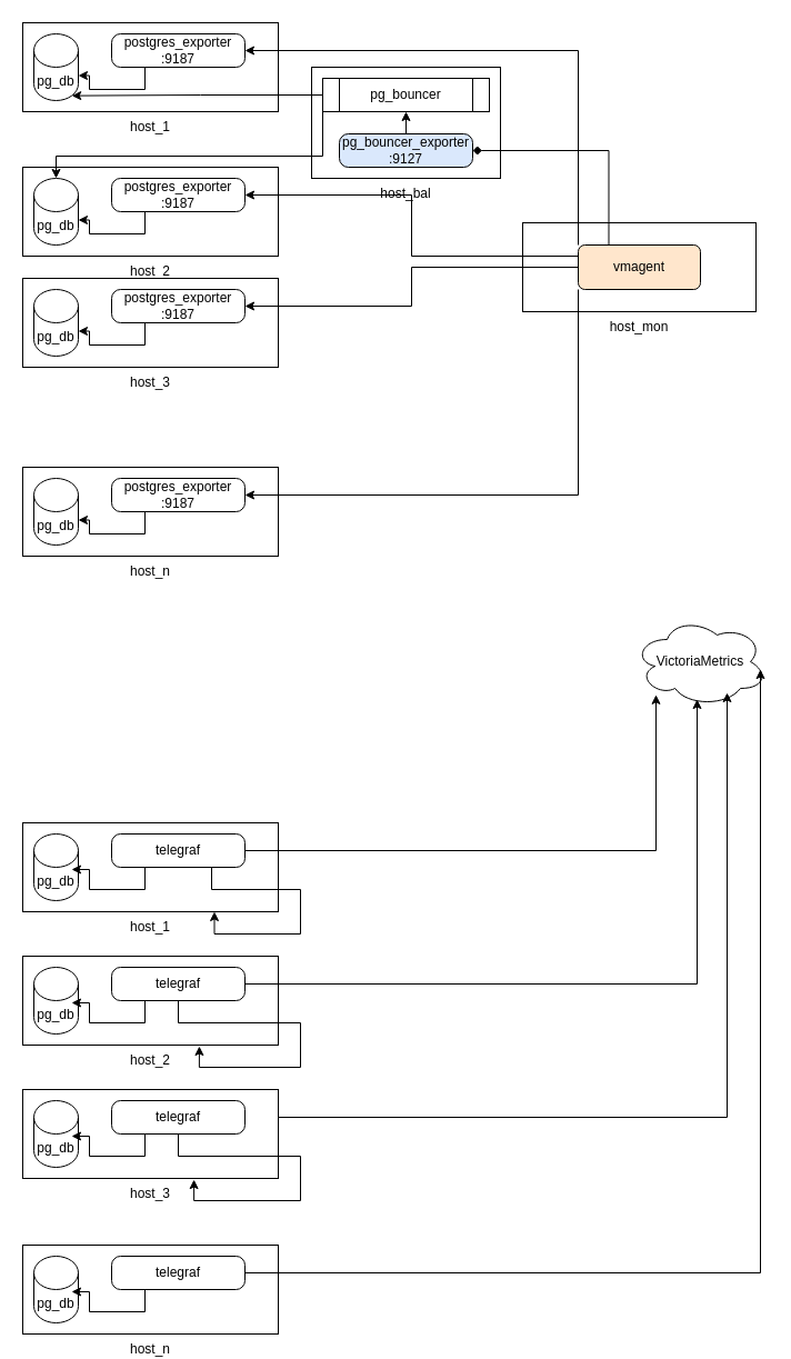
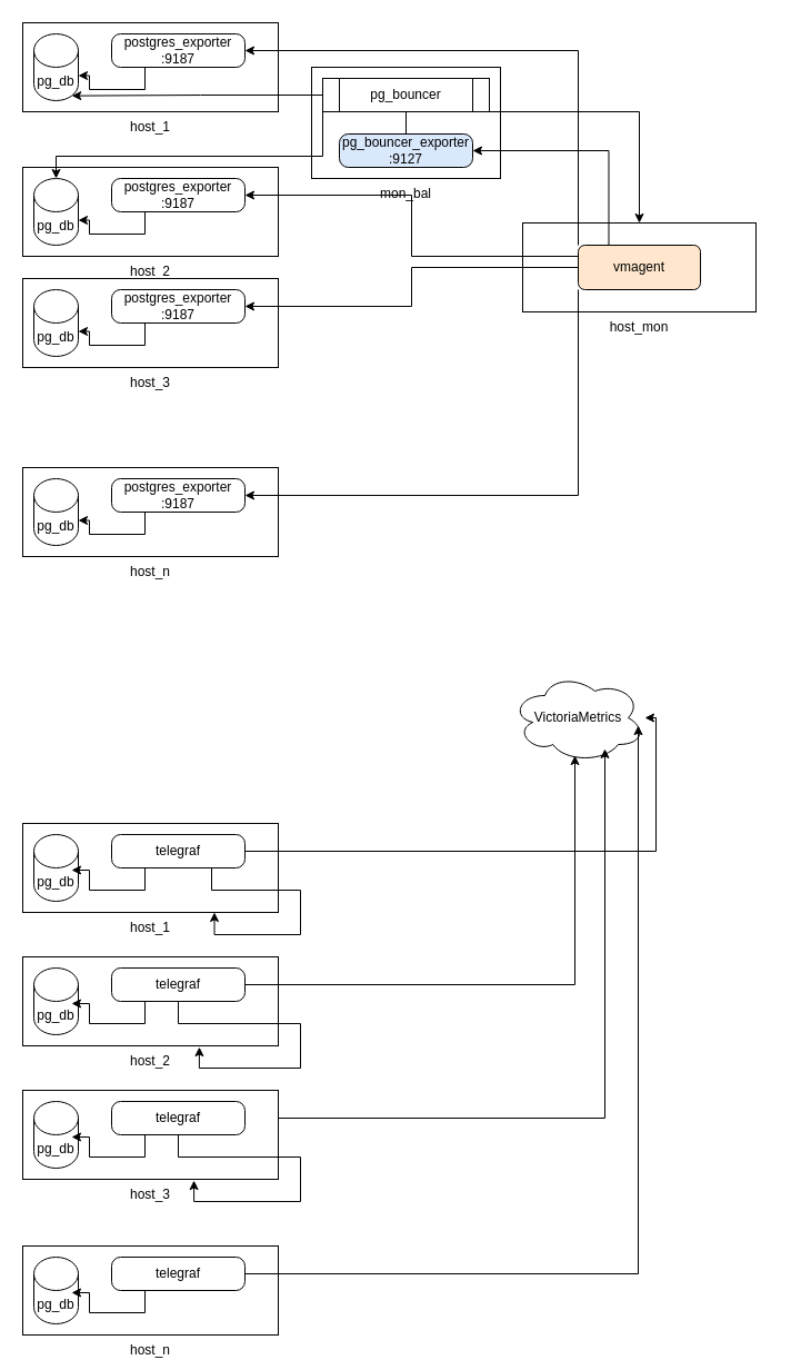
  <mxCell id="0" />
  <mxCell id="1" parent="0" />
- <mxCell id="2" value="host_bal" style="rounded=0;whiteSpace=wrap;html=1;align=center;labelPosition=center;verticalLabelPosition=bottom;verticalAlign=top;" parent="1" vertex="1"><mxGeometry x="280" y="60" width="170" height="100" as="geometry" /></mxCell>
+ <mxCell id="2" value="mon_bal" style="rounded=0;whiteSpace=wrap;html=1;align=center;labelPosition=center;verticalLabelPosition=bottom;verticalAlign=top;" parent="1" vertex="1"><mxGeometry x="280" y="60" width="170" height="100" as="geometry" /></mxCell>
  <mxCell id="3" value="host_1" style="rounded=0;whiteSpace=wrap;html=1;align=center;labelPosition=center;verticalLabelPosition=bottom;verticalAlign=top;" parent="1" vertex="1"><mxGeometry x="20" y="20" width="230" height="80" as="geometry" /></mxCell>
  <mxCell id="4" value="host_mon" style="rounded=0;whiteSpace=wrap;html=1;align=center;labelPosition=center;verticalLabelPosition=bottom;verticalAlign=top;" parent="1" vertex="1"><mxGeometry x="470" y="200" width="210" height="80" as="geometry" /></mxCell>
  <mxCell id="5" value="pg_db" style="shape=cylinder3;whiteSpace=wrap;html=1;boundedLbl=1;backgroundOutline=1;size=15;" parent="1" vertex="1"><mxGeometry x="30" y="30" width="40" height="60" as="geometry" /></mxCell>
  <mxCell id="6" style="edgeStyle=orthogonalEdgeStyle;rounded=0;orthogonalLoop=1;jettySize=auto;html=1;exitX=0.25;exitY=1;exitDx=0;exitDy=0;entryX=1;entryY=0;entryDx=0;entryDy=37.5;entryPerimeter=0;" parent="1" source="7" target="5" edge="1"><mxGeometry relative="1" as="geometry" /></mxCell>
  <mxCell id="7" value="postgres_exporter&lt;br&gt;:9187" style="rounded=1;whiteSpace=wrap;html=1;arcSize=27;" parent="1" vertex="1"><mxGeometry x="100" y="30" width="120" height="30" as="geometry" /></mxCell>
  <mxCell id="8" value="host_2" style="rounded=0;whiteSpace=wrap;html=1;align=center;labelPosition=center;verticalLabelPosition=bottom;verticalAlign=top;" parent="1" vertex="1"><mxGeometry x="20" y="150" width="230" height="80" as="geometry" /></mxCell>
  <mxCell id="9" value="pg_db" style="shape=cylinder3;whiteSpace=wrap;html=1;boundedLbl=1;backgroundOutline=1;size=15;" parent="1" vertex="1"><mxGeometry x="30" y="160" width="40" height="60" as="geometry" /></mxCell>
  <mxCell id="10" style="edgeStyle=orthogonalEdgeStyle;rounded=0;orthogonalLoop=1;jettySize=auto;html=1;exitX=0.25;exitY=1;exitDx=0;exitDy=0;entryX=1;entryY=0;entryDx=0;entryDy=37.5;entryPerimeter=0;" parent="1" source="11" target="9" edge="1"><mxGeometry relative="1" as="geometry" /></mxCell>
  <mxCell id="11" value="postgres_exporter&lt;br&gt;:9187" style="rounded=1;whiteSpace=wrap;html=1;arcSize=27;" parent="1" vertex="1"><mxGeometry x="100" y="160" width="120" height="30" as="geometry" /></mxCell>
  <mxCell id="12" value="host_3" style="rounded=0;whiteSpace=wrap;html=1;align=center;labelPosition=center;verticalLabelPosition=bottom;verticalAlign=top;" parent="1" vertex="1"><mxGeometry x="20" y="250" width="230" height="80" as="geometry" /></mxCell>
  <mxCell id="13" value="pg_db" style="shape=cylinder3;whiteSpace=wrap;html=1;boundedLbl=1;backgroundOutline=1;size=15;" parent="1" vertex="1"><mxGeometry x="30" y="260" width="40" height="60" as="geometry" /></mxCell>
  <mxCell id="14" style="edgeStyle=orthogonalEdgeStyle;rounded=0;orthogonalLoop=1;jettySize=auto;html=1;exitX=0.25;exitY=1;exitDx=0;exitDy=0;entryX=1;entryY=0;entryDx=0;entryDy=37.5;entryPerimeter=0;" parent="1" source="15" target="13" edge="1"><mxGeometry relative="1" as="geometry" /></mxCell>
  <mxCell id="15" value="postgres_exporter&lt;br&gt;:9187" style="rounded=1;whiteSpace=wrap;html=1;arcSize=27;" parent="1" vertex="1"><mxGeometry x="100" y="260" width="120" height="30" as="geometry" /></mxCell>
  <mxCell id="16" value="host_n" style="rounded=0;whiteSpace=wrap;html=1;align=center;labelPosition=center;verticalLabelPosition=bottom;verticalAlign=top;" parent="1" vertex="1"><mxGeometry x="20" y="420" width="230" height="80" as="geometry" /></mxCell>
  <mxCell id="17" value="pg_db" style="shape=cylinder3;whiteSpace=wrap;html=1;boundedLbl=1;backgroundOutline=1;size=15;" parent="1" vertex="1"><mxGeometry x="30" y="430" width="40" height="60" as="geometry" /></mxCell>
  <mxCell id="18" style="edgeStyle=orthogonalEdgeStyle;rounded=0;orthogonalLoop=1;jettySize=auto;html=1;exitX=0.25;exitY=1;exitDx=0;exitDy=0;entryX=1;entryY=0;entryDx=0;entryDy=37.5;entryPerimeter=0;" parent="1" source="19" target="17" edge="1"><mxGeometry relative="1" as="geometry" /></mxCell>
  <mxCell id="19" value="postgres_exporter&lt;br&gt;:9187" style="rounded=1;whiteSpace=wrap;html=1;arcSize=27;" parent="1" vertex="1"><mxGeometry x="100" y="430" width="120" height="30" as="geometry" /></mxCell>
  <mxCell id="20" style="edgeStyle=orthogonalEdgeStyle;rounded=0;orthogonalLoop=1;jettySize=auto;html=1;exitX=0;exitY=0;exitDx=0;exitDy=0;entryX=1;entryY=0.5;entryDx=0;entryDy=0;" parent="1" source="25" target="7" edge="1"><mxGeometry relative="1" as="geometry" /></mxCell>
  <mxCell id="21" style="edgeStyle=orthogonalEdgeStyle;rounded=0;orthogonalLoop=1;jettySize=auto;html=1;exitX=0;exitY=0.25;exitDx=0;exitDy=0;entryX=1;entryY=0.5;entryDx=0;entryDy=0;" parent="1" source="25" target="11" edge="1"><mxGeometry relative="1" as="geometry"><mxPoint x="320" y="190" as="targetPoint" /></mxGeometry></mxCell>
  <mxCell id="22" style="edgeStyle=orthogonalEdgeStyle;rounded=0;orthogonalLoop=1;jettySize=auto;html=1;exitX=0;exitY=0.5;exitDx=0;exitDy=0;entryX=1;entryY=0.5;entryDx=0;entryDy=0;" parent="1" source="25" target="15" edge="1"><mxGeometry relative="1" as="geometry" /></mxCell>
  <mxCell id="23" style="edgeStyle=orthogonalEdgeStyle;rounded=0;orthogonalLoop=1;jettySize=auto;html=1;exitX=0;exitY=1;exitDx=0;exitDy=0;entryX=1;entryY=0.5;entryDx=0;entryDy=0;" parent="1" source="25" target="19" edge="1"><mxGeometry relative="1" as="geometry" /></mxCell>
- <mxCell id="24" style="edgeStyle=orthogonalEdgeStyle;rounded=0;orthogonalLoop=1;jettySize=auto;html=1;exitX=0.25;exitY=0;exitDx=0;exitDy=0;entryX=1;entryY=0.5;entryDx=0;entryDy=0;endArrow=diamond;" parent="1" source="25" target="31" edge="1"><mxGeometry relative="1" as="geometry" /></mxCell>
+ <mxCell id="24" style="edgeStyle=orthogonalEdgeStyle;rounded=0;orthogonalLoop=1;jettySize=auto;html=1;exitX=0.25;exitY=0;exitDx=0;exitDy=0;entryX=1;entryY=0.5;entryDx=0;entryDy=0;" parent="1" source="25" target="31" edge="1"><mxGeometry relative="1" as="geometry" /></mxCell>
  <mxCell id="25" value="vmagent" style="rounded=1;whiteSpace=wrap;html=1;fillColor=#ffe6cc;" parent="1" vertex="1"><mxGeometry x="520" y="220" width="110" height="40" as="geometry" /></mxCell>
- <mxCell id="26" value="VictoriaMetrics" style="ellipse;shape=cloud;whiteSpace=wrap;html=1;" parent="1" vertex="1"><mxGeometry x="570" y="555" width="120" height="80" as="geometry" /></mxCell>
+ <mxCell id="26" value="VictoriaMetrics" style="ellipse;shape=cloud;whiteSpace=wrap;html=1;" parent="1" vertex="1"><mxGeometry x="460" y="605" width="120" height="80" as="geometry" /></mxCell>
  <mxCell id="27" style="edgeStyle=orthogonalEdgeStyle;rounded=0;orthogonalLoop=1;jettySize=auto;html=1;exitX=0;exitY=1;exitDx=0;exitDy=0;" parent="1" source="29" target="9" edge="1"><mxGeometry relative="1" as="geometry"><Array as="points"><mxPoint x="290" y="140" /><mxPoint x="50" y="140" /></Array></mxGeometry></mxCell>
  <mxCell id="28" style="edgeStyle=orthogonalEdgeStyle;rounded=0;orthogonalLoop=1;jettySize=auto;html=1;exitX=0;exitY=0.5;exitDx=0;exitDy=0;entryX=0.855;entryY=1;entryDx=0;entryDy=-4.35;entryPerimeter=0;" parent="1" source="29" target="5" edge="1"><mxGeometry relative="1" as="geometry" /></mxCell>
  <mxCell id="29" value="pg_bouncer" style="shape=process;whiteSpace=wrap;html=1;backgroundOutline=1;" parent="1" vertex="1"><mxGeometry x="290" y="70" width="150" height="30" as="geometry" /></mxCell>
- <mxCell id="30" style="edgeStyle=orthogonalEdgeStyle;rounded=0;orthogonalLoop=1;jettySize=auto;html=1;exitX=0.5;exitY=0;exitDx=0;exitDy=0;entryX=0.5;entryY=1;entryDx=0;entryDy=0;" parent="1" source="31" target="29" edge="1"><mxGeometry relative="1" as="geometry" /></mxCell>
+ <mxCell id="30" style="edgeStyle=orthogonalEdgeStyle;rounded=0;orthogonalLoop=1;jettySize=auto;html=1;exitX=0.5;exitY=0;exitDx=0;exitDy=0;" parent="1" source="31" target="4" edge="1"><mxGeometry relative="1" as="geometry" /></mxCell>
  <mxCell id="31" value="pg_bouncer_exporter&lt;br&gt;:9127" style="rounded=1;whiteSpace=wrap;html=1;arcSize=27;fillColor=#dae8fc;" parent="1" vertex="1"><mxGeometry x="305" y="120" width="120" height="30" as="geometry" /></mxCell>
  <mxCell id="32" value="host_1" style="rounded=0;whiteSpace=wrap;html=1;align=center;labelPosition=center;verticalLabelPosition=bottom;verticalAlign=top;" parent="1" vertex="1"><mxGeometry x="20" y="740" width="230" height="80" as="geometry" /></mxCell>
  <mxCell id="33" value="pg_db" style="shape=cylinder3;whiteSpace=wrap;html=1;boundedLbl=1;backgroundOutline=1;size=15;" parent="1" vertex="1"><mxGeometry x="30" y="750" width="40" height="60" as="geometry" /></mxCell>
  <mxCell id="34" style="edgeStyle=orthogonalEdgeStyle;rounded=0;orthogonalLoop=1;jettySize=auto;html=1;exitX=0.25;exitY=1;exitDx=0;exitDy=0;entryX=0.85;entryY=0.533;entryDx=0;entryDy=0;entryPerimeter=0;" edge="1" parent="1" source="37" target="33"><mxGeometry relative="1" as="geometry" /></mxCell>
  <mxCell id="35" style="edgeStyle=orthogonalEdgeStyle;rounded=0;orthogonalLoop=1;jettySize=auto;html=1;exitX=1;exitY=0.5;exitDx=0;exitDy=0;" edge="1" parent="1" source="37" target="26"><mxGeometry relative="1" as="geometry"><Array as="points"><mxPoint x="590" y="765" /></Array></mxGeometry></mxCell>
  <mxCell id="36" style="edgeStyle=orthogonalEdgeStyle;rounded=0;orthogonalLoop=1;jettySize=auto;html=1;exitX=0.75;exitY=1;exitDx=0;exitDy=0;entryX=0.75;entryY=1;entryDx=0;entryDy=0;" edge="1" parent="1" source="37" target="32"><mxGeometry relative="1" as="geometry" /></mxCell>
  <mxCell id="37" value="telegraf" style="rounded=1;whiteSpace=wrap;html=1;arcSize=27;" parent="1" vertex="1"><mxGeometry x="100" y="750" width="120" height="30" as="geometry" /></mxCell>
  <mxCell id="38" value="host_2" style="rounded=0;whiteSpace=wrap;html=1;align=center;labelPosition=center;verticalLabelPosition=bottom;verticalAlign=top;" vertex="1" parent="1"><mxGeometry x="20" y="860" width="230" height="80" as="geometry" /></mxCell>
  <mxCell id="39" value="pg_db" style="shape=cylinder3;whiteSpace=wrap;html=1;boundedLbl=1;backgroundOutline=1;size=15;" vertex="1" parent="1"><mxGeometry x="30" y="870" width="40" height="60" as="geometry" /></mxCell>
  <mxCell id="40" style="edgeStyle=orthogonalEdgeStyle;rounded=0;orthogonalLoop=1;jettySize=auto;html=1;exitX=0.25;exitY=1;exitDx=0;exitDy=0;entryX=0.85;entryY=0.533;entryDx=0;entryDy=0;entryPerimeter=0;" edge="1" parent="1" source="43" target="39"><mxGeometry relative="1" as="geometry" /></mxCell>
  <mxCell id="41" style="edgeStyle=orthogonalEdgeStyle;rounded=0;orthogonalLoop=1;jettySize=auto;html=1;exitX=0.5;exitY=1;exitDx=0;exitDy=0;entryX=0.691;entryY=1.013;entryDx=0;entryDy=0;entryPerimeter=0;" edge="1" parent="1" source="43" target="38"><mxGeometry relative="1" as="geometry" /></mxCell>
  <mxCell id="42" style="edgeStyle=orthogonalEdgeStyle;rounded=0;orthogonalLoop=1;jettySize=auto;html=1;exitX=1;exitY=0.5;exitDx=0;exitDy=0;entryX=0.475;entryY=0.925;entryDx=0;entryDy=0;entryPerimeter=0;" edge="1" parent="1" source="43" target="26"><mxGeometry relative="1" as="geometry" /></mxCell>
  <mxCell id="43" value="telegraf" style="rounded=1;whiteSpace=wrap;html=1;arcSize=27;" vertex="1" parent="1"><mxGeometry x="100" y="870" width="120" height="30" as="geometry" /></mxCell>
  <mxCell id="44" style="edgeStyle=orthogonalEdgeStyle;rounded=0;orthogonalLoop=1;jettySize=auto;html=1;exitX=1;exitY=0.5;exitDx=0;exitDy=0;entryX=0.7;entryY=0.85;entryDx=0;entryDy=0;entryPerimeter=0;" edge="1" parent="1" source="49" target="26"><mxGeometry relative="1" as="geometry" /></mxCell>
  <mxCell id="45" value="host_3" style="rounded=0;whiteSpace=wrap;html=1;align=center;labelPosition=center;verticalLabelPosition=bottom;verticalAlign=top;" vertex="1" parent="1"><mxGeometry x="20" y="980" width="230" height="80" as="geometry" /></mxCell>
  <mxCell id="46" value="pg_db" style="shape=cylinder3;whiteSpace=wrap;html=1;boundedLbl=1;backgroundOutline=1;size=15;" vertex="1" parent="1"><mxGeometry x="30" y="990" width="40" height="60" as="geometry" /></mxCell>
  <mxCell id="47" style="edgeStyle=orthogonalEdgeStyle;rounded=0;orthogonalLoop=1;jettySize=auto;html=1;exitX=0.25;exitY=1;exitDx=0;exitDy=0;entryX=0.85;entryY=0.533;entryDx=0;entryDy=0;entryPerimeter=0;" edge="1" parent="1" source="49" target="46"><mxGeometry relative="1" as="geometry" /></mxCell>
  <mxCell id="48" style="edgeStyle=orthogonalEdgeStyle;rounded=0;orthogonalLoop=1;jettySize=auto;html=1;exitX=0.5;exitY=1;exitDx=0;exitDy=0;entryX=0.67;entryY=1.013;entryDx=0;entryDy=0;entryPerimeter=0;" edge="1" parent="1" source="49" target="45"><mxGeometry relative="1" as="geometry" /></mxCell>
  <mxCell id="49" value="telegraf" style="rounded=1;whiteSpace=wrap;html=1;arcSize=27;" vertex="1" parent="1"><mxGeometry x="100" y="990" width="120" height="30" as="geometry" /></mxCell>
  <mxCell id="50" value="host_n" style="rounded=0;whiteSpace=wrap;html=1;align=center;labelPosition=center;verticalLabelPosition=bottom;verticalAlign=top;" vertex="1" parent="1"><mxGeometry x="20" y="1120" width="230" height="80" as="geometry" /></mxCell>
  <mxCell id="51" value="pg_db" style="shape=cylinder3;whiteSpace=wrap;html=1;boundedLbl=1;backgroundOutline=1;size=15;" vertex="1" parent="1"><mxGeometry x="30" y="1130" width="40" height="60" as="geometry" /></mxCell>
  <mxCell id="52" style="edgeStyle=orthogonalEdgeStyle;rounded=0;orthogonalLoop=1;jettySize=auto;html=1;exitX=0.25;exitY=1;exitDx=0;exitDy=0;entryX=0.85;entryY=0.533;entryDx=0;entryDy=0;entryPerimeter=0;" edge="1" parent="1" source="54" target="51"><mxGeometry relative="1" as="geometry" /></mxCell>
  <mxCell id="53" style="edgeStyle=orthogonalEdgeStyle;rounded=0;orthogonalLoop=1;jettySize=auto;html=1;exitX=1;exitY=0.5;exitDx=0;exitDy=0;entryX=0.95;entryY=0.588;entryDx=0;entryDy=0;entryPerimeter=0;" edge="1" parent="1" source="54" target="26"><mxGeometry relative="1" as="geometry" /></mxCell>
  <mxCell id="54" value="telegraf" style="rounded=1;whiteSpace=wrap;html=1;arcSize=27;" vertex="1" parent="1"><mxGeometry x="100" y="1130" width="120" height="30" as="geometry" /></mxCell>
